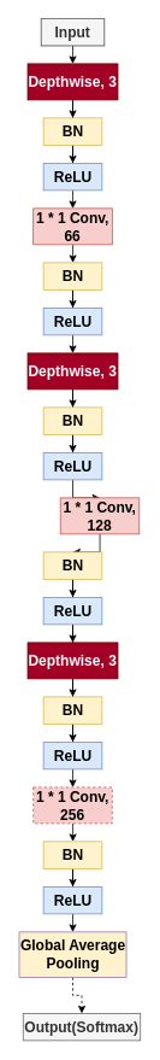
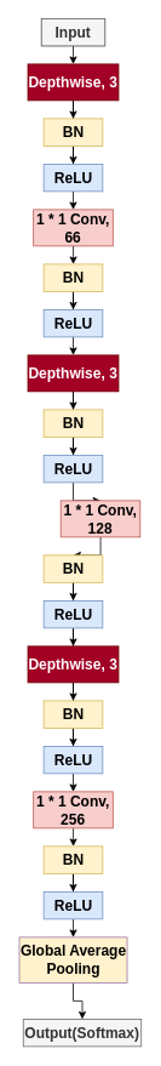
  <mxCell id="0" />
  <mxCell id="1" parent="0" />
  <mxCell id="2" value="&lt;font style=&quot;font-size: 16px;&quot;&gt;&lt;b&gt;Input&lt;/b&gt;&lt;/font&gt;" style="rounded=0;whiteSpace=wrap;html=1;fillColor=#f5f5f5;fontColor=#333333;strokeColor=#666666;" vertex="1" parent="1"><mxGeometry x="45" y="20" width="70" height="30" as="geometry" /></mxCell>
  <mxCell id="3" style="edgeStyle=orthogonalEdgeStyle;rounded=0;orthogonalLoop=1;jettySize=auto;html=1;exitX=0.5;exitY=1;exitDx=0;exitDy=0;entryX=0.5;entryY=0;entryDx=0;entryDy=0;" edge="1" parent="1" source="4" target="6"><mxGeometry relative="1" as="geometry" /></mxCell>
  <mxCell id="4" value="&lt;font style=&quot;font-size: 16px;&quot;&gt;&lt;b&gt;Input&lt;/b&gt;&lt;/font&gt;" style="rounded=0;whiteSpace=wrap;html=1;fillColor=#f5f5f5;fontColor=#333333;strokeColor=#666666;" vertex="1" parent="1"><mxGeometry x="45" y="20" width="70" height="30" as="geometry" /></mxCell>
  <mxCell id="5" value="" style="edgeStyle=orthogonalEdgeStyle;rounded=0;orthogonalLoop=1;jettySize=auto;html=1;" edge="1" parent="1" source="6" target="8"><mxGeometry relative="1" as="geometry" /></mxCell>
  <mxCell id="6" value="&lt;font style=&quot;font-size: 16px;&quot;&gt;&lt;b&gt;Depthwise, 3&lt;/b&gt;&lt;/font&gt;" style="rounded=0;whiteSpace=wrap;html=1;fillColor=#a20025;fontColor=#ffffff;strokeColor=#6F0000;" vertex="1" parent="1"><mxGeometry x="30" y="70" width="100" height="40" as="geometry" /></mxCell>
  <mxCell id="7" value="" style="edgeStyle=orthogonalEdgeStyle;rounded=0;orthogonalLoop=1;jettySize=auto;html=1;" edge="1" parent="1" source="8" target="10"><mxGeometry relative="1" as="geometry" /></mxCell>
  <mxCell id="8" value="&lt;font style=&quot;font-size: 16px;&quot;&gt;&lt;b&gt;BN&lt;/b&gt;&lt;/font&gt;" style="rounded=0;whiteSpace=wrap;html=1;fillColor=#fff2cc;strokeColor=#d6b656;" vertex="1" parent="1"><mxGeometry x="47.5" y="130" width="65" height="30" as="geometry" /></mxCell>
  <mxCell id="9" value="" style="edgeStyle=orthogonalEdgeStyle;rounded=0;orthogonalLoop=1;jettySize=auto;html=1;" edge="1" parent="1" source="10" target="12"><mxGeometry relative="1" as="geometry" /></mxCell>
  <mxCell id="10" value="&lt;span style=&quot;font-size: 16px;&quot;&gt;&lt;b&gt;ReLU&lt;/b&gt;&lt;/span&gt;" style="rounded=0;whiteSpace=wrap;html=1;fillColor=#dae8fc;strokeColor=#6c8ebf;" vertex="1" parent="1"><mxGeometry x="47.5" y="180" width="65" height="30" as="geometry" /></mxCell>
  <mxCell id="11" value="" style="edgeStyle=orthogonalEdgeStyle;rounded=0;orthogonalLoop=1;jettySize=auto;html=1;" edge="1" parent="1" source="12" target="14"><mxGeometry relative="1" as="geometry" /></mxCell>
  <mxCell id="12" value="&lt;span style=&quot;font-size: 16px;&quot;&gt;&lt;b&gt;1 * 1 Conv, 66&lt;/b&gt;&lt;/span&gt;" style="rounded=0;whiteSpace=wrap;html=1;fillColor=#f8cecc;strokeColor=#b85450;" vertex="1" parent="1"><mxGeometry x="36.25" y="230" width="87.5" height="40" as="geometry" /></mxCell>
  <mxCell id="13" value="" style="edgeStyle=orthogonalEdgeStyle;rounded=0;orthogonalLoop=1;jettySize=auto;html=1;" edge="1" parent="1" source="14" target="16"><mxGeometry relative="1" as="geometry" /></mxCell>
  <mxCell id="14" value="&lt;font style=&quot;font-size: 16px;&quot;&gt;&lt;b&gt;BN&lt;/b&gt;&lt;/font&gt;" style="rounded=0;whiteSpace=wrap;html=1;fillColor=#fff2cc;strokeColor=#d6b656;" vertex="1" parent="1"><mxGeometry x="47.5" y="290" width="65" height="30" as="geometry" /></mxCell>
  <mxCell id="15" style="edgeStyle=orthogonalEdgeStyle;rounded=0;orthogonalLoop=1;jettySize=auto;html=1;exitX=0.5;exitY=1;exitDx=0;exitDy=0;entryX=0.5;entryY=0;entryDx=0;entryDy=0;" edge="1" parent="1" source="16" target="18"><mxGeometry relative="1" as="geometry" /></mxCell>
  <mxCell id="16" value="&lt;span style=&quot;font-size: 16px;&quot;&gt;&lt;b&gt;ReLU&lt;/b&gt;&lt;/span&gt;" style="rounded=0;whiteSpace=wrap;html=1;fillColor=#dae8fc;strokeColor=#6c8ebf;" vertex="1" parent="1"><mxGeometry x="47.5" y="340" width="65" height="30" as="geometry" /></mxCell>
  <mxCell id="17" value="" style="edgeStyle=orthogonalEdgeStyle;rounded=0;orthogonalLoop=1;jettySize=auto;html=1;" edge="1" parent="1" source="18" target="20"><mxGeometry relative="1" as="geometry" /></mxCell>
  <mxCell id="18" value="&lt;font style=&quot;font-size: 16px;&quot;&gt;&lt;b&gt;Depthwise, 3&lt;/b&gt;&lt;/font&gt;" style="rounded=0;whiteSpace=wrap;html=1;fillColor=#a20025;fontColor=#ffffff;strokeColor=#6F0000;" vertex="1" parent="1"><mxGeometry x="30" y="390" width="100" height="40" as="geometry" /></mxCell>
  <mxCell id="19" value="" style="edgeStyle=orthogonalEdgeStyle;rounded=0;orthogonalLoop=1;jettySize=auto;html=1;" edge="1" parent="1" source="20" target="22"><mxGeometry relative="1" as="geometry" /></mxCell>
  <mxCell id="20" value="&lt;font style=&quot;font-size: 16px;&quot;&gt;&lt;b&gt;BN&lt;/b&gt;&lt;/font&gt;" style="rounded=0;whiteSpace=wrap;html=1;fillColor=#fff2cc;strokeColor=#d6b656;" vertex="1" parent="1"><mxGeometry x="47.5" y="450" width="65" height="30" as="geometry" /></mxCell>
  <mxCell id="21" value="" style="edgeStyle=orthogonalEdgeStyle;rounded=0;orthogonalLoop=1;jettySize=auto;html=1;" edge="1" parent="1" source="22" target="24"><mxGeometry relative="1" as="geometry" /></mxCell>
  <mxCell id="22" value="&lt;span style=&quot;font-size: 16px;&quot;&gt;&lt;b&gt;ReLU&lt;/b&gt;&lt;/span&gt;" style="rounded=0;whiteSpace=wrap;html=1;fillColor=#dae8fc;strokeColor=#6c8ebf;" vertex="1" parent="1"><mxGeometry x="47.5" y="500" width="65" height="30" as="geometry" /></mxCell>
  <mxCell id="23" value="" style="edgeStyle=orthogonalEdgeStyle;rounded=0;orthogonalLoop=1;jettySize=auto;html=1;" edge="1" parent="1" source="24" target="26"><mxGeometry relative="1" as="geometry" /></mxCell>
  <mxCell id="24" value="&lt;span style=&quot;font-size: 16px;&quot;&gt;&lt;b&gt;1 * 1 Conv, 128&lt;/b&gt;&lt;/span&gt;" style="rounded=0;whiteSpace=wrap;html=1;fillColor=#f8cecc;strokeColor=#b85450;" vertex="1" parent="1"><mxGeometry x="66.25" y="550" width="87.5" height="40" as="geometry" /></mxCell>
  <mxCell id="25" value="" style="edgeStyle=orthogonalEdgeStyle;rounded=0;orthogonalLoop=1;jettySize=auto;html=1;" edge="1" parent="1" source="26" target="28"><mxGeometry relative="1" as="geometry" /></mxCell>
  <mxCell id="26" value="&lt;font style=&quot;font-size: 16px;&quot;&gt;&lt;b&gt;BN&lt;/b&gt;&lt;/font&gt;" style="rounded=0;whiteSpace=wrap;html=1;fillColor=#fff2cc;strokeColor=#d6b656;" vertex="1" parent="1"><mxGeometry x="47.5" y="610" width="65" height="30" as="geometry" /></mxCell>
  <mxCell id="27" style="edgeStyle=orthogonalEdgeStyle;rounded=0;orthogonalLoop=1;jettySize=auto;html=1;exitX=0.5;exitY=1;exitDx=0;exitDy=0;" edge="1" parent="1" source="28" target="30"><mxGeometry relative="1" as="geometry" /></mxCell>
  <mxCell id="28" value="&lt;span style=&quot;font-size: 16px;&quot;&gt;&lt;b&gt;ReLU&lt;/b&gt;&lt;/span&gt;" style="rounded=0;whiteSpace=wrap;html=1;fillColor=#dae8fc;strokeColor=#6c8ebf;" vertex="1" parent="1"><mxGeometry x="47.5" y="660" width="65" height="30" as="geometry" /></mxCell>
  <mxCell id="29" value="" style="edgeStyle=orthogonalEdgeStyle;rounded=0;orthogonalLoop=1;jettySize=auto;html=1;" edge="1" parent="1" source="30" target="32"><mxGeometry relative="1" as="geometry" /></mxCell>
  <mxCell id="30" value="&lt;font style=&quot;font-size: 16px;&quot;&gt;&lt;b&gt;Depthwise, 3&lt;/b&gt;&lt;/font&gt;" style="rounded=0;whiteSpace=wrap;html=1;fillColor=#a20025;fontColor=#ffffff;strokeColor=#6F0000;" vertex="1" parent="1"><mxGeometry x="30" y="710" width="100" height="40" as="geometry" /></mxCell>
  <mxCell id="31" value="" style="edgeStyle=orthogonalEdgeStyle;rounded=0;orthogonalLoop=1;jettySize=auto;html=1;" edge="1" parent="1" source="32" target="34"><mxGeometry relative="1" as="geometry" /></mxCell>
  <mxCell id="32" value="&lt;font style=&quot;font-size: 16px;&quot;&gt;&lt;b&gt;BN&lt;/b&gt;&lt;/font&gt;" style="rounded=0;whiteSpace=wrap;html=1;fillColor=#fff2cc;strokeColor=#d6b656;" vertex="1" parent="1"><mxGeometry x="47.5" y="770" width="65" height="30" as="geometry" /></mxCell>
  <mxCell id="33" value="" style="edgeStyle=orthogonalEdgeStyle;rounded=0;orthogonalLoop=1;jettySize=auto;html=1;" edge="1" parent="1" source="34" target="36"><mxGeometry relative="1" as="geometry" /></mxCell>
  <mxCell id="34" value="&lt;span style=&quot;font-size: 16px;&quot;&gt;&lt;b&gt;ReLU&lt;/b&gt;&lt;/span&gt;" style="rounded=0;whiteSpace=wrap;html=1;fillColor=#dae8fc;strokeColor=#6c8ebf;" vertex="1" parent="1"><mxGeometry x="47.5" y="820" width="65" height="30" as="geometry" /></mxCell>
  <mxCell id="35" value="" style="edgeStyle=orthogonalEdgeStyle;rounded=0;orthogonalLoop=1;jettySize=auto;html=1;" edge="1" parent="1" source="36" target="38"><mxGeometry relative="1" as="geometry" /></mxCell>
- <mxCell id="36" value="&lt;span style=&quot;font-size: 16px;&quot;&gt;&lt;b&gt;1 * 1 Conv, 256&lt;/b&gt;&lt;/span&gt;" style="rounded=0;whiteSpace=wrap;html=1;fillColor=#f8cecc;strokeColor=#b85450;dashed=1;" vertex="1" parent="1"><mxGeometry x="36.25" y="870" width="87.5" height="40" as="geometry" /></mxCell>
+ <mxCell id="36" value="&lt;span style=&quot;font-size: 16px;&quot;&gt;&lt;b&gt;1 * 1 Conv, 256&lt;/b&gt;&lt;/span&gt;" style="rounded=0;whiteSpace=wrap;html=1;fillColor=#f8cecc;strokeColor=#b85450;" vertex="1" parent="1"><mxGeometry x="36.25" y="870" width="87.5" height="40" as="geometry" /></mxCell>
  <mxCell id="37" value="" style="edgeStyle=orthogonalEdgeStyle;rounded=0;orthogonalLoop=1;jettySize=auto;html=1;" edge="1" parent="1" source="38" target="40"><mxGeometry relative="1" as="geometry" /></mxCell>
  <mxCell id="38" value="&lt;font style=&quot;font-size: 16px;&quot;&gt;&lt;b&gt;BN&lt;/b&gt;&lt;/font&gt;" style="rounded=0;whiteSpace=wrap;html=1;fillColor=#fff2cc;strokeColor=#d6b656;" vertex="1" parent="1"><mxGeometry x="47.5" y="930" width="65" height="30" as="geometry" /></mxCell>
  <mxCell id="39" style="edgeStyle=orthogonalEdgeStyle;rounded=0;orthogonalLoop=1;jettySize=auto;html=1;exitX=0.5;exitY=1;exitDx=0;exitDy=0;entryX=0.5;entryY=0;entryDx=0;entryDy=0;" edge="1" parent="1" source="40" target="42"><mxGeometry relative="1" as="geometry" /></mxCell>
  <mxCell id="40" value="&lt;span style=&quot;font-size: 16px;&quot;&gt;&lt;b&gt;ReLU&lt;/b&gt;&lt;/span&gt;" style="rounded=0;whiteSpace=wrap;html=1;fillColor=#dae8fc;strokeColor=#6c8ebf;" vertex="1" parent="1"><mxGeometry x="47.5" y="980" width="65" height="30" as="geometry" /></mxCell>
- <mxCell id="41" value="" style="edgeStyle=orthogonalEdgeStyle;rounded=0;orthogonalLoop=1;jettySize=auto;html=1;dashed=1;" edge="1" parent="1" source="42" target="43"><mxGeometry relative="1" as="geometry" /></mxCell>
+ <mxCell id="41" value="" style="edgeStyle=orthogonalEdgeStyle;rounded=0;orthogonalLoop=1;jettySize=auto;html=1;" edge="1" parent="1" source="42" target="43"><mxGeometry relative="1" as="geometry" /></mxCell>
  <mxCell id="42" value="&lt;span style=&quot;font-size: 16px;&quot;&gt;&lt;b&gt;Global Average Pooling&lt;/b&gt;&lt;/span&gt;" style="rounded=0;whiteSpace=wrap;html=1;fillColor=#fff2cc;strokeColor=#9673a6;" vertex="1" parent="1"><mxGeometry x="20.63" y="1030" width="118.75" height="50" as="geometry" /></mxCell>
  <mxCell id="43" value="&lt;font style=&quot;font-size: 16px;&quot;&gt;&lt;b&gt;Output(Softmax)&lt;/b&gt;&lt;/font&gt;" style="rounded=0;whiteSpace=wrap;html=1;fillColor=#f5f5f5;fontColor=#333333;strokeColor=#666666;" vertex="1" parent="1"><mxGeometry x="25" y="1120" width="130" height="30" as="geometry" /></mxCell>
